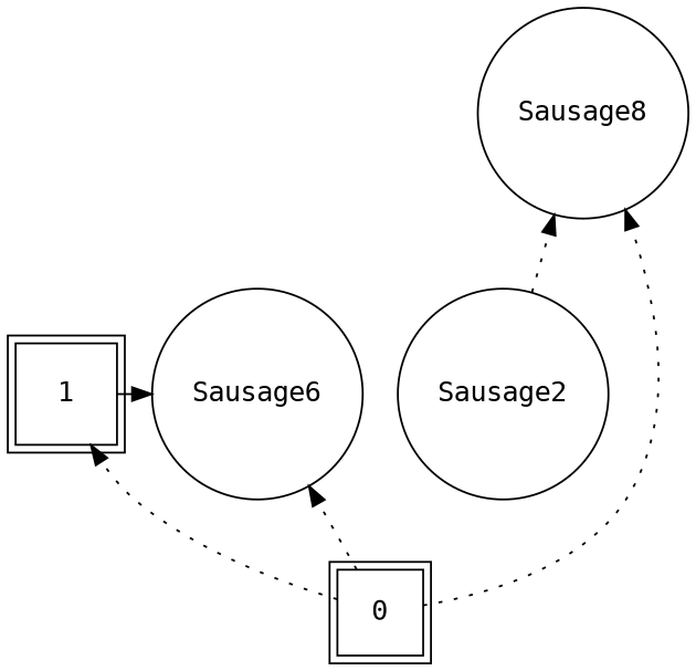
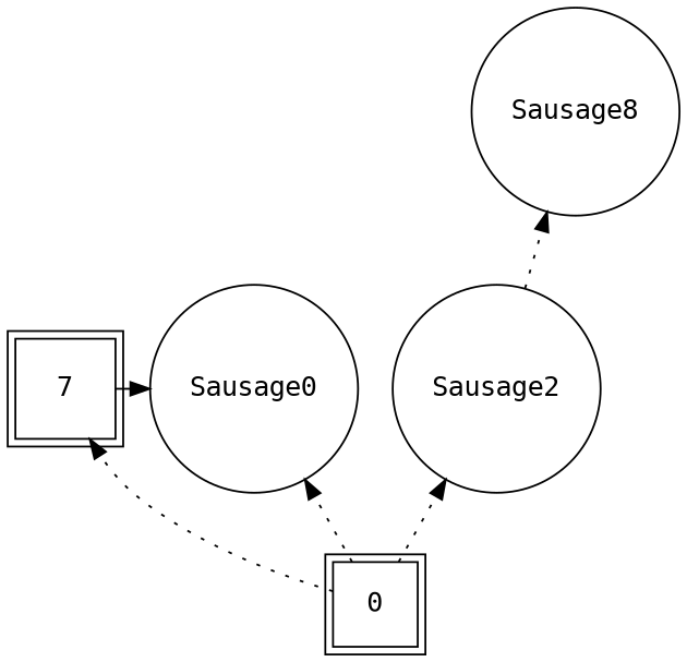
  digraph {
    fontname="DejaVu Sans Mono"
    rankdir=BT
    node [fontname="DejaVu Sans Mono" shape=circle]
    edge [fontname="DejaVu Sans Mono" style=dotted]
-   n1 [label=1 peripheries=2 shape=square]
-   Sausage0 [label=Sausage6]
+   n1 [label=7 peripheries=2 shape=square]
+   Sausage0
    Sausage2
    n4 [label=Sausage8]
    n5 [label=0 peripheries=2 shape=square]
    subgraph sub_1 {
      rank=same
      n1
      Sausage0
      Sausage2
    }
    n1 -> Sausage0 [constraint=false style=""]
    Sausage2 -> n4
    n5 -> n1
    n5 -> Sausage0
-   n5 -> n4
+   n5 -> Sausage2
  }
